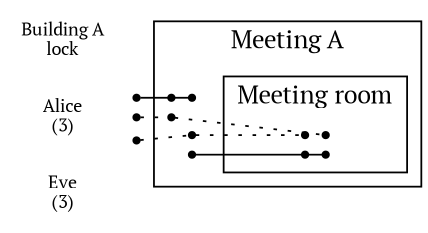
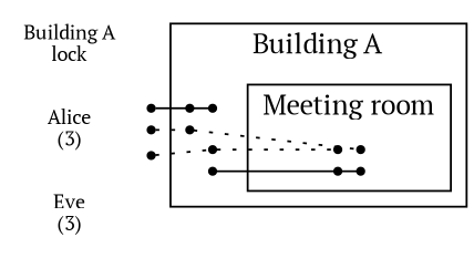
  digraph {
    fontname="PT Serif"
    nodesep=.1
    rankdir=LR
    ranksep=.1
    splines=line
    node [fontname="PT Serif" fontsize=10 shape=point]
    edge [dir=none fontname="PT Serif" fontsize=10 style=invis]
    n1 [label="Building A\nlock" shape=none]
    n2 [label="Alice\n(3)" shape=none]
    n3 [label="Eve\n(3)" shape=none]
    "0(Building_A)"
    "0(Building_A_Alice)"
    "0(Building_A_Eve)"
    "1(Building_A)"
    "1(Building_A_Alice)"
    "2(Building_A)"
    "2(Building_A_Eve)"
    "1(Building_A_Meeting_room)"
    "1(Building_A_Meeting_room_Eve)"
    "2(Building_A_Meeting_room)"
    "2(Building_A_Meeting_room_Alice)"
    "0(Building_A_Meeting_room)"
    subgraph sub_1 {
      rank=same
      n1
      n2
      n3
    }
    subgraph sub_2 {
      rank=same
      "0(Building_A)"
      "0(Building_A_Alice)"
      "0(Building_A_Eve)"
    }
    subgraph cluster_3 {
-     label="Meeting A"
+     label="Building A"
      "0(Building_A_Meeting_room)"
      subgraph sub_4 {
        label="Building A"
        rank=same
        "1(Building_A)"
        "1(Building_A_Alice)"
      }
      subgraph sub_5 {
        label="Building A"
        rank=same
        "2(Building_A)"
        "2(Building_A_Eve)"
      }
      subgraph cluster_6 {
        label="Meeting room"
        subgraph sub_7 {
          label="Meeting room"
          rank=same
          "1(Building_A_Meeting_room)"
          "1(Building_A_Meeting_room_Eve)"
        }
        subgraph sub_8 {
          label="Meeting room"
          rank=same
          "2(Building_A_Meeting_room)"
          "2(Building_A_Meeting_room_Alice)"
        }
      }
    }
    n1 -> n2
    n1 -> "0(Building_A)"
    n2 -> n3
    n2 -> "0(Building_A_Alice)"
    n3 -> "0(Building_A_Eve)"
    "0(Building_A)" -> "0(Building_A_Alice)"
    "0(Building_A)" -> "1(Building_A)" [style=""]
    "0(Building_A_Alice)" -> "0(Building_A_Eve)"
    "0(Building_A_Alice)" -> "1(Building_A_Alice)" [style=dotted]
    "0(Building_A_Eve)" -> "2(Building_A_Eve)" [style=dotted]
    "1(Building_A)" -> "1(Building_A_Alice)"
    "1(Building_A)" -> "2(Building_A)" [style=""]
    "1(Building_A_Alice)" -> "2(Building_A_Meeting_room_Alice)" [style=dotted]
    "2(Building_A)" -> "2(Building_A_Eve)"
    "2(Building_A_Eve)" -> "1(Building_A_Meeting_room_Eve)" [style=dotted]
    "1(Building_A_Meeting_room)" -> "1(Building_A_Meeting_room_Eve)"
    "1(Building_A_Meeting_room)" -> "2(Building_A_Meeting_room)" [style=""]
    "2(Building_A_Meeting_room)" -> "2(Building_A_Meeting_room_Alice)"
    "0(Building_A_Meeting_room)" -> "1(Building_A_Meeting_room)" [style=""]
  }
